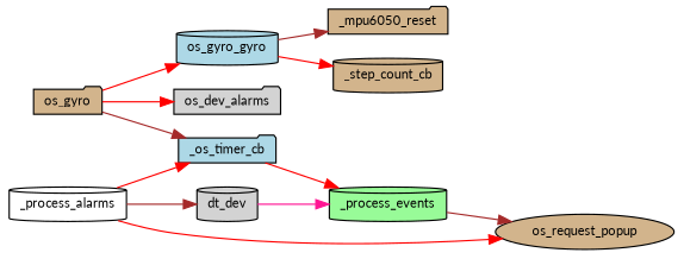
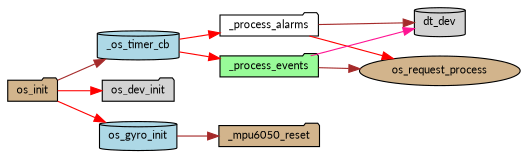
  digraph {
    fontname=Lato
    rankdir=LR
    node [color=black fillcolor=tan fontname=Lato fontsize=10 shape=cylinder style=filled]
    edge [color=red fontname=Lato fontsize=10 labelfontname=Helvetica labelfontsize=10 style=solid]
-   n1 [fontcolor=black height=0.2 label=os_gyro shape=folder width=0.4]
-   n2 [fillcolor=lightblue height=0.2 label=_os_timer_cb shape=folder width=0.4]
-   n3 [fillcolor=lightgrey height=0.2 label=os_dev_alarms shape=folder width=0.4]
-   n4 [fillcolor=lightblue height=0.2 label=os_gyro_gyro width=0.4]
-   n5 [fillcolor=white height=0.2 label=_process_alarms width=0.4]
-   n6 [fillcolor=palegreen height=0.2 label=_process_events width=0.4]
+   n1 [fontcolor=black height=0.2 label=os_init shape=folder width=0.4]
+   n2 [fillcolor=lightblue height=0.2 label=_os_timer_cb width=0.4]
+   n3 [fillcolor=lightgrey height=0.2 label=os_dev_init shape=folder width=0.4]
+   n4 [fillcolor=lightblue height=0.2 label=os_gyro_init width=0.4]
+   n5 [fillcolor=white height=0.2 label=_process_alarms shape=folder width=0.4]
+   n6 [fillcolor=palegreen height=0.2 label=_process_events shape=folder width=0.4]
    n7 [height=0.2 label=_mpu6050_reset shape=folder width=0.4]
-   n8 [height=0.2 label=_step_count_cb width=0.4]
    n9 [fillcolor=lightgrey height=0.2 label=dt_dev width=0.4]
-   n10 [height=0.2 label=os_request_popup shape=ellipse width=0.4]
+   n10 [height=0.2 label=os_request_process shape=ellipse width=0.4]
    n1 -> n2 [color=brown]
    n1 -> n3
    n1 -> n4
-   n5 -> n2
+   n2 -> n5
    n2 -> n6
    n4 -> n7 [color=brown]
-   n4 -> n8
    n5 -> n9 [color=brown]
    n5 -> n10
-   n9 -> n6 [color=deeppink]
+   n6 -> n9 [color=deeppink]
    n6 -> n10 [color=brown]
  }
